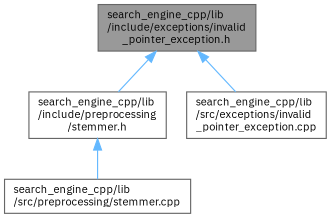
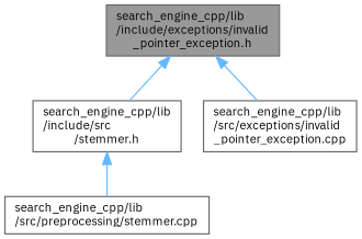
  digraph {
    fontname="IBM Plex Sans"
    node [color=grey40 fillcolor=white fontname="IBM Plex Sans" fontsize=10 shape=box style=filled]
    edge [color=steelblue1 dir=back fontname="IBM Plex Sans" fontsize=10 labelfontname=Helvetica labelfontsize=10 style=solid]
    n1 [color=gray40 fillcolor=grey60 fontcolor=black height=0.2 label="search_engine_cpp/lib\l/include/exceptions/invalid\l_pointer_exception.h" width=0.4]
-   n2 [height=0.2 label="search_engine_cpp/lib\l/include/preprocessing\l/stemmer.h" width=0.4]
+   n2 [height=0.2 label="search_engine_cpp/lib\l/include/src\l/stemmer.h" width=0.4]
    n3 [height=0.2 label="search_engine_cpp/lib\l/src/exceptions/invalid\l_pointer_exception.cpp" width=0.4]
    n4 [height=0.2 label="search_engine_cpp/lib\l/src/preprocessing/stemmer.cpp" width=0.4]
    n1 -> n2
    n1 -> n3
    n2 -> n4
  }
